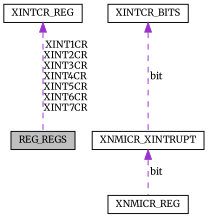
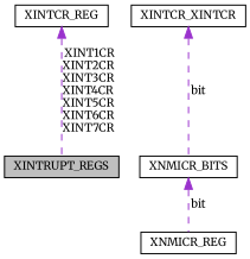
  digraph {
    fontname=Merriweather
    node [color=black fillcolor=white fontname=Merriweather fontsize=10 shape=record style=filled]
    edge [color=darkorchid3 dir=back fontname=Merriweather fontsize=10 labelfontname=Helvetica labelfontsize=10 style=dashed]
-   n1 [fillcolor=grey75 fontcolor=black height=0.2 label=REG_REGS width=0.4]
+   n1 [fillcolor=grey75 fontcolor=black height=0.2 label=XINTRUPT_REGS width=0.4]
    n2 [height=0.2 label=XINTCR_REG width=0.4]
-   n3 [height=0.2 label=XINTCR_BITS width=0.4]
-   n4 [height=0.2 label=XNMICR_XINTRUPT width=0.4]
+   n3 [height=0.2 label=XINTCR_XINTCR width=0.4]
+   n4 [height=0.2 label=XNMICR_BITS width=0.4]
    n5 [height=0.2 label=XNMICR_REG width=0.4]
    n2 -> n1 [label=" XINT1CR\nXINT2CR\nXINT3CR\nXINT4CR\nXINT5CR\nXINT6CR\nXINT7CR"]
    n3 -> n4 [label=" bit"]
    n4 -> n5 [label=" bit"]
  }
